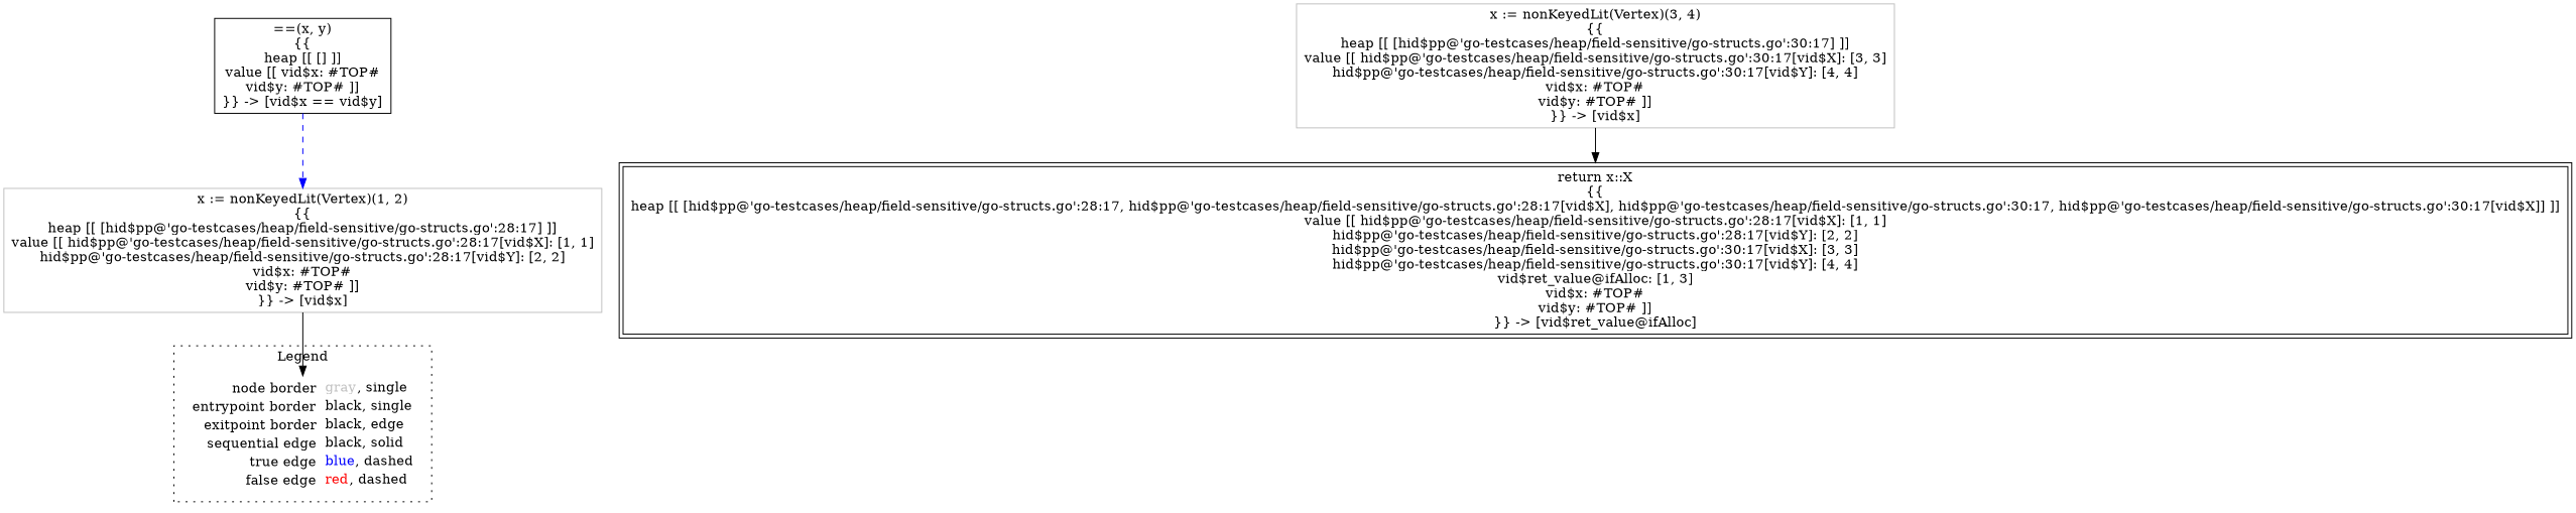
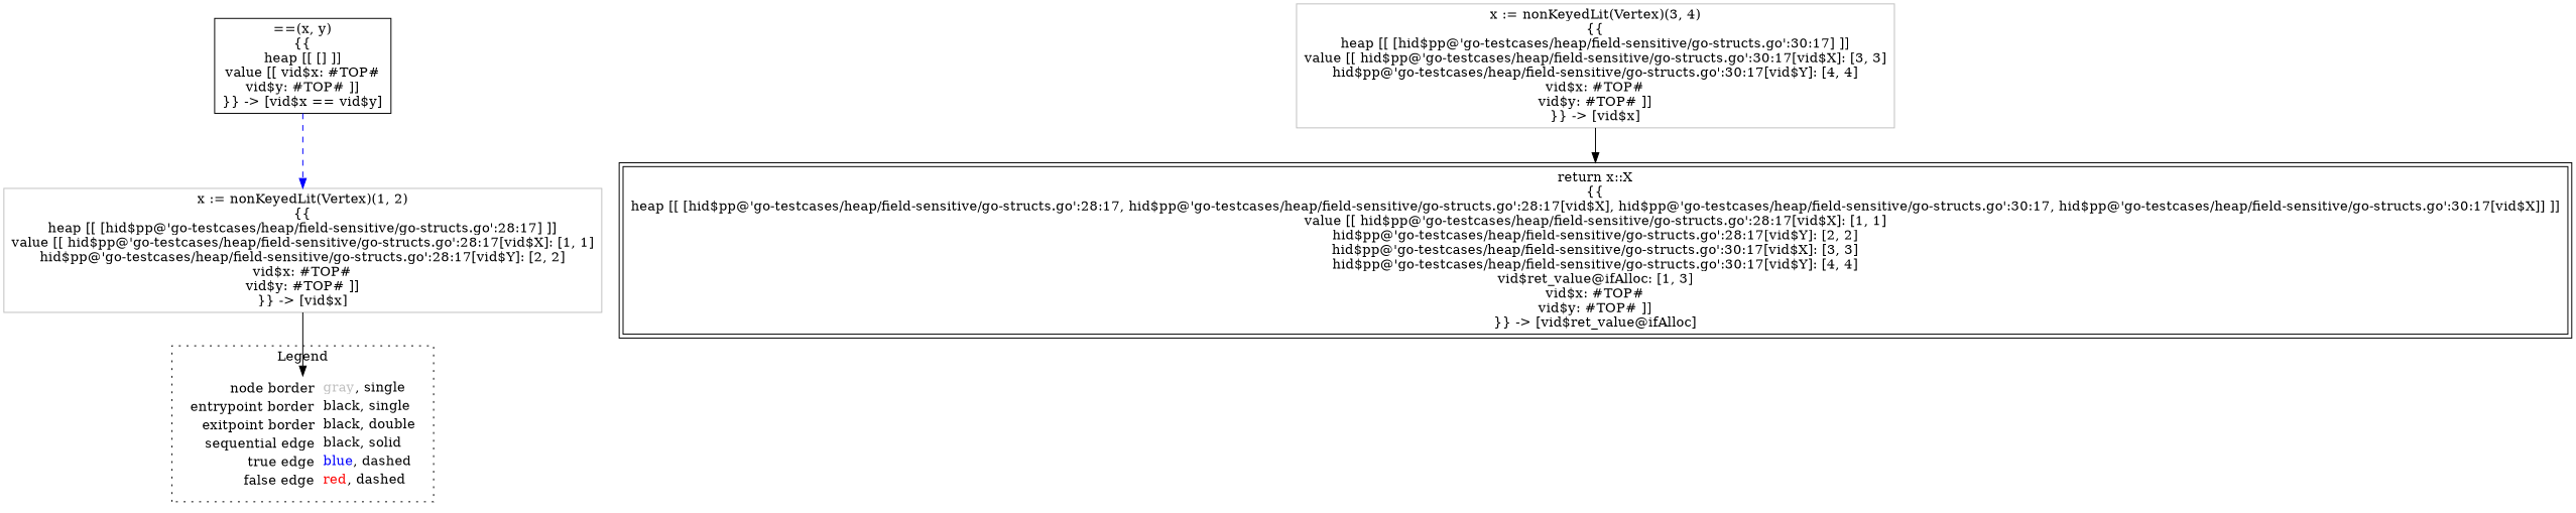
  digraph {
    node [shape=rect color=black]
    edge [color=black]
-   n1 [label=<<table border="0" cellpadding="2" cellspacing="0" cellborder="0"><tr><td align="right">node border&nbsp;</td><td align="left"><font color="gray">gray</font>, single</td></tr><tr><td align="right">entrypoint border&nbsp;</td><td align="left"><font color="black">black</font>, single</td></tr><tr><td align="right">exitpoint border&nbsp;</td><td align="left"><font color="black">black</font>, edge</td></tr><tr><td align="right">sequential edge&nbsp;</td><td align="left"><font color="black">black</font>, solid</td></tr><tr><td align="right">true edge&nbsp;</td><td align="left"><font color="blue">blue</font>, dashed</td></tr><tr><td align="right">false edge&nbsp;</td><td align="left"><font color="red">red</font>, dashed</td></tr></table>> shape=plaintext color=""]
+   n1 [label=<<table border="0" cellpadding="2" cellspacing="0" cellborder="0"><tr><td align="right">node border&nbsp;</td><td align="left"><font color="gray">gray</font>, single</td></tr><tr><td align="right">entrypoint border&nbsp;</td><td align="left"><font color="black">black</font>, single</td></tr><tr><td align="right">exitpoint border&nbsp;</td><td align="left"><font color="black">black</font>, double</td></tr><tr><td align="right">sequential edge&nbsp;</td><td align="left"><font color="black">black</font>, solid</td></tr><tr><td align="right">true edge&nbsp;</td><td align="left"><font color="blue">blue</font>, dashed</td></tr><tr><td align="right">false edge&nbsp;</td><td align="left"><font color="red">red</font>, dashed</td></tr></table>> shape=plaintext color=""]
    n2 [label=<==(x, y)<BR/>{{<BR/>heap [[ [] ]]<BR/>value [[ vid$x: #TOP#<BR/>vid$y: #TOP# ]]<BR/>}} -&gt; [vid$x == vid$y]>]
    n3 [color=gray label=<x := nonKeyedLit(Vertex)(1, 2)<BR/>{{<BR/>heap [[ [hid$pp@'go-testcases/heap/field-sensitive/go-structs.go':28:17] ]]<BR/>value [[ hid$pp@'go-testcases/heap/field-sensitive/go-structs.go':28:17[vid$X]: [1, 1]<BR/>hid$pp@'go-testcases/heap/field-sensitive/go-structs.go':28:17[vid$Y]: [2, 2]<BR/>vid$x: #TOP#<BR/>vid$y: #TOP# ]]<BR/>}} -&gt; [vid$x]>]
    n4 [color=gray label=<x := nonKeyedLit(Vertex)(3, 4)<BR/>{{<BR/>heap [[ [hid$pp@'go-testcases/heap/field-sensitive/go-structs.go':30:17] ]]<BR/>value [[ hid$pp@'go-testcases/heap/field-sensitive/go-structs.go':30:17[vid$X]: [3, 3]<BR/>hid$pp@'go-testcases/heap/field-sensitive/go-structs.go':30:17[vid$Y]: [4, 4]<BR/>vid$x: #TOP#<BR/>vid$y: #TOP# ]]<BR/>}} -&gt; [vid$x]>]
    n5 [label=<return x::X<BR/>{{<BR/>heap [[ [hid$pp@'go-testcases/heap/field-sensitive/go-structs.go':28:17, hid$pp@'go-testcases/heap/field-sensitive/go-structs.go':28:17[vid$X], hid$pp@'go-testcases/heap/field-sensitive/go-structs.go':30:17, hid$pp@'go-testcases/heap/field-sensitive/go-structs.go':30:17[vid$X]] ]]<BR/>value [[ hid$pp@'go-testcases/heap/field-sensitive/go-structs.go':28:17[vid$X]: [1, 1]<BR/>hid$pp@'go-testcases/heap/field-sensitive/go-structs.go':28:17[vid$Y]: [2, 2]<BR/>hid$pp@'go-testcases/heap/field-sensitive/go-structs.go':30:17[vid$X]: [3, 3]<BR/>hid$pp@'go-testcases/heap/field-sensitive/go-structs.go':30:17[vid$Y]: [4, 4]<BR/>vid$ret_value@ifAlloc: [1, 3]<BR/>vid$x: #TOP#<BR/>vid$y: #TOP# ]]<BR/>}} -&gt; [vid$ret_value@ifAlloc]> peripheries=2]
    subgraph cluster_1 {
      label=Legend
      style=dotted
      n1
    }
    n2 -> n3 [color=blue style=dashed]
    n3 -> n1
    n4 -> n5
  }
